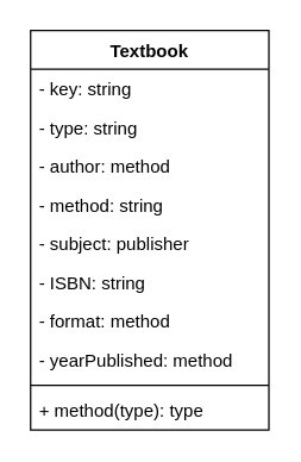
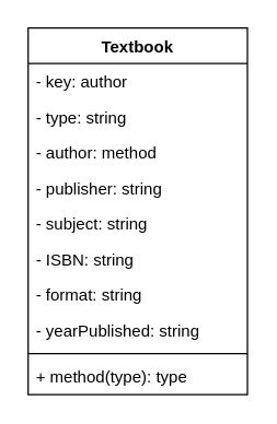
  <mxCell id="0" />
  <mxCell id="1" parent="0" />
  <mxCell id="2" value="Textbook" style="swimlane;fontStyle=1;align=center;verticalAlign=top;childLayout=stackLayout;horizontal=1;startSize=26;horizontalStack=0;resizeParent=1;resizeParentMax=0;resizeLast=0;collapsible=1;marginBottom=0;whiteSpace=wrap;html=1;" parent="1" vertex="1"><mxGeometry x="20" y="20" width="160" height="268" as="geometry" /></mxCell>
- <mxCell id="3" value="- key: string" style="text;strokeColor=none;fillColor=none;align=left;verticalAlign=top;spacingLeft=4;spacingRight=4;overflow=hidden;rotatable=0;points=[[0,0.5],[1,0.5]];portConstraint=eastwest;whiteSpace=wrap;html=1;" parent="2" vertex="1"><mxGeometry y="26" width="160" height="26" as="geometry" /></mxCell>
+ <mxCell id="3" value="- key: author" style="text;strokeColor=none;fillColor=none;align=left;verticalAlign=top;spacingLeft=4;spacingRight=4;overflow=hidden;rotatable=0;points=[[0,0.5],[1,0.5]];portConstraint=eastwest;whiteSpace=wrap;html=1;" parent="2" vertex="1"><mxGeometry y="26" width="160" height="26" as="geometry" /></mxCell>
  <mxCell id="4" value="- type: string" style="text;strokeColor=none;fillColor=none;align=left;verticalAlign=top;spacingLeft=4;spacingRight=4;overflow=hidden;rotatable=0;points=[[0,0.5],[1,0.5]];portConstraint=eastwest;whiteSpace=wrap;html=1;" parent="2" vertex="1"><mxGeometry y="52" width="160" height="26" as="geometry" /></mxCell>
  <mxCell id="5" value="- author: method" style="text;strokeColor=none;fillColor=none;align=left;verticalAlign=top;spacingLeft=4;spacingRight=4;overflow=hidden;rotatable=0;points=[[0,0.5],[1,0.5]];portConstraint=eastwest;whiteSpace=wrap;html=1;" parent="2" vertex="1"><mxGeometry y="78" width="160" height="26" as="geometry" /></mxCell>
- <mxCell id="6" value="- method: string" style="text;strokeColor=none;fillColor=none;align=left;verticalAlign=top;spacingLeft=4;spacingRight=4;overflow=hidden;rotatable=0;points=[[0,0.5],[1,0.5]];portConstraint=eastwest;whiteSpace=wrap;html=1;" parent="2" vertex="1"><mxGeometry y="104" width="160" height="26" as="geometry" /></mxCell>
- <mxCell id="7" value="- subject: publisher" style="text;strokeColor=none;fillColor=none;align=left;verticalAlign=top;spacingLeft=4;spacingRight=4;overflow=hidden;rotatable=0;points=[[0,0.5],[1,0.5]];portConstraint=eastwest;whiteSpace=wrap;html=1;" parent="2" vertex="1"><mxGeometry y="130" width="160" height="26" as="geometry" /></mxCell>
+ <mxCell id="6" value="- publisher: string" style="text;strokeColor=none;fillColor=none;align=left;verticalAlign=top;spacingLeft=4;spacingRight=4;overflow=hidden;rotatable=0;points=[[0,0.5],[1,0.5]];portConstraint=eastwest;whiteSpace=wrap;html=1;" parent="2" vertex="1"><mxGeometry y="104" width="160" height="26" as="geometry" /></mxCell>
+ <mxCell id="7" value="- subject: string" style="text;strokeColor=none;fillColor=none;align=left;verticalAlign=top;spacingLeft=4;spacingRight=4;overflow=hidden;rotatable=0;points=[[0,0.5],[1,0.5]];portConstraint=eastwest;whiteSpace=wrap;html=1;" parent="2" vertex="1"><mxGeometry y="130" width="160" height="26" as="geometry" /></mxCell>
  <mxCell id="8" value="- ISBN: string" style="text;strokeColor=none;fillColor=none;align=left;verticalAlign=top;spacingLeft=4;spacingRight=4;overflow=hidden;rotatable=0;points=[[0,0.5],[1,0.5]];portConstraint=eastwest;whiteSpace=wrap;html=1;" parent="2" vertex="1"><mxGeometry y="156" width="160" height="26" as="geometry" /></mxCell>
- <mxCell id="9" value="- format: method" style="text;strokeColor=none;fillColor=none;align=left;verticalAlign=top;spacingLeft=4;spacingRight=4;overflow=hidden;rotatable=0;points=[[0,0.5],[1,0.5]];portConstraint=eastwest;whiteSpace=wrap;html=1;" parent="2" vertex="1"><mxGeometry y="182" width="160" height="26" as="geometry" /></mxCell>
- <mxCell id="10" value="- yearPublished: method" style="text;strokeColor=none;fillColor=none;align=left;verticalAlign=top;spacingLeft=4;spacingRight=4;overflow=hidden;rotatable=0;points=[[0,0.5],[1,0.5]];portConstraint=eastwest;whiteSpace=wrap;html=1;" parent="2" vertex="1"><mxGeometry y="208" width="160" height="26" as="geometry" /></mxCell>
+ <mxCell id="9" value="- format: string" style="text;strokeColor=none;fillColor=none;align=left;verticalAlign=top;spacingLeft=4;spacingRight=4;overflow=hidden;rotatable=0;points=[[0,0.5],[1,0.5]];portConstraint=eastwest;whiteSpace=wrap;html=1;" parent="2" vertex="1"><mxGeometry y="182" width="160" height="26" as="geometry" /></mxCell>
+ <mxCell id="10" value="- yearPublished: string" style="text;strokeColor=none;fillColor=none;align=left;verticalAlign=top;spacingLeft=4;spacingRight=4;overflow=hidden;rotatable=0;points=[[0,0.5],[1,0.5]];portConstraint=eastwest;whiteSpace=wrap;html=1;" parent="2" vertex="1"><mxGeometry y="208" width="160" height="26" as="geometry" /></mxCell>
  <mxCell id="11" value="" style="line;strokeWidth=1;fillColor=none;align=left;verticalAlign=middle;spacingTop=-1;spacingLeft=3;spacingRight=3;rotatable=0;labelPosition=right;points=[];portConstraint=eastwest;strokeColor=inherit;" parent="2" vertex="1"><mxGeometry y="234" width="160" height="8" as="geometry" /></mxCell>
  <mxCell id="12" value="+ method(type): type" style="text;strokeColor=none;fillColor=none;align=left;verticalAlign=top;spacingLeft=4;spacingRight=4;overflow=hidden;rotatable=0;points=[[0,0.5],[1,0.5]];portConstraint=eastwest;whiteSpace=wrap;html=1;" parent="2" vertex="1"><mxGeometry y="242" width="160" height="26" as="geometry" /></mxCell>
